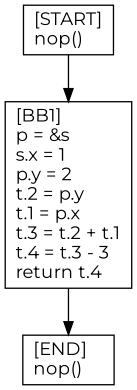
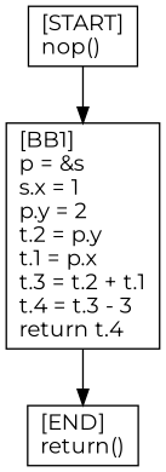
  digraph {
    fontname=Montserrat
    node [shape=box fontname=Montserrat]
    edge [fontname=Montserrat]
-   n1 [label="[END]\lnop()\l"]
+   n1 [label="[END]\lreturn()\l"]
    n2 [label="[START]\lnop()\l"]
    n3 [label="[BB1]\lp = &s\ls.x = 1\lp.y = 2\lt.2 = p.y\lt.1 = p.x\lt.3 = t.2 + t.1\lt.4 = t.3 - 3\lreturn t.4\l"]
    n2 -> n3
    n3 -> n1
  }
